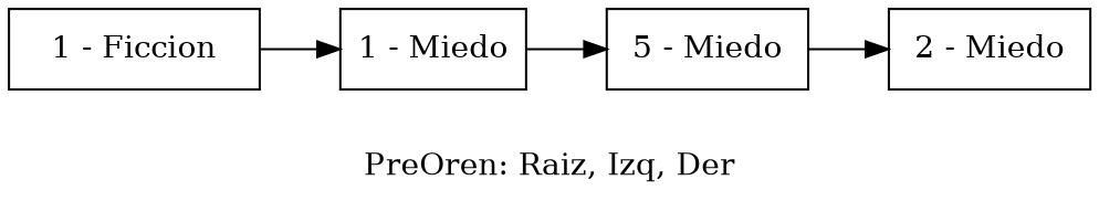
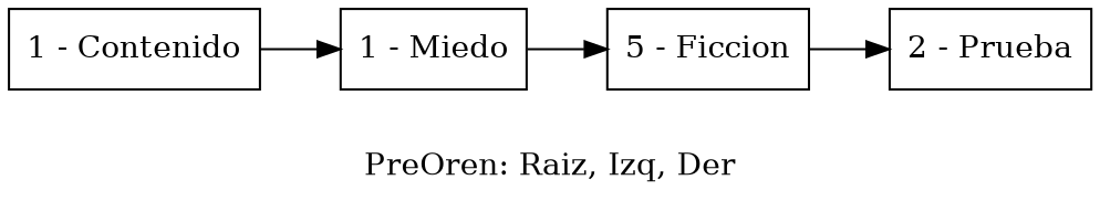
  digraph {
    label="PreOren: Raiz, Izq, Der"
    rankdir=LR
    node [shape=box]
-   n1 [label="1 - Ficcion"]
+   n1 [label="1 - Contenido"]
    n2 [label="1 - Miedo"]
-   n3 [label="5 - Miedo"]
-   n4 [label="2 - Miedo"]
+   n3 [label="5 - Ficcion"]
+   n4 [label="2 - Prueba"]
    n1 -> n2
    n2 -> n3
    n3 -> n4
  }
